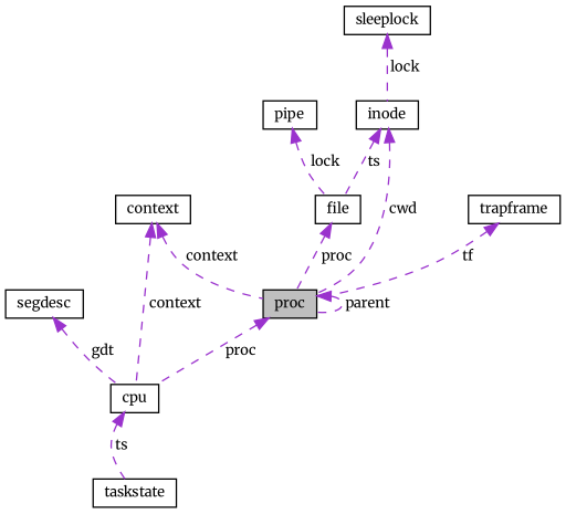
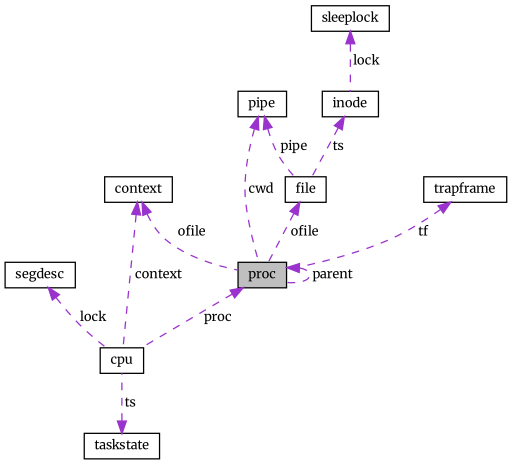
  digraph {
    fontname=Merriweather
    node [color=black fillcolor=white fontname=Merriweather fontsize=10 shape=record style=filled]
    edge [color=darkorchid3 dir=back fontname=Merriweather fontsize=10 labelfontname=Helvetica labelfontsize=10 style=dashed]
    n1 [fillcolor=grey75 fontcolor=black height=0.2 label=proc width=0.4]
    n2 [height=0.2 label=cpu width=0.4]
    n3 [height=0.2 label=inode width=0.4]
    n4 [height=0.2 label=file width=0.4]
    n5 [height=0.2 label=sleeplock width=0.4]
    n6 [height=0.2 label=pipe width=0.4]
    n7 [height=0.2 label=segdesc width=0.4]
    n8 [height=0.2 label=context width=0.4]
    n9 [height=0.2 label=taskstate width=0.4]
    n10 [height=0.2 label=trapframe width=0.4]
    n1 -> n1 [label=" parent"]
    n1 -> n2 [label=" proc"]
-   n3 -> n1 [label=" cwd"]
+   n6 -> n1 [label=" cwd"]
    n3 -> n4 [label=" ts"]
-   n4 -> n1 [label=" proc"]
+   n4 -> n1 [label=" ofile"]
    n5 -> n3 [label=" lock"]
-   n6 -> n4 [label=" lock"]
-   n7 -> n2 [label=" gdt"]
-   n8 -> n1 [label=" context"]
+   n6 -> n4 [label=" pipe"]
+   n7 -> n2 [label=" lock"]
+   n8 -> n1 [label=" ofile"]
    n8 -> n2 [label=" context"]
-   n2 -> n9 [label=" ts"]
+   n9 -> n2 [label=" ts"]
    n10 -> n1 [label=" tf"]
  }
